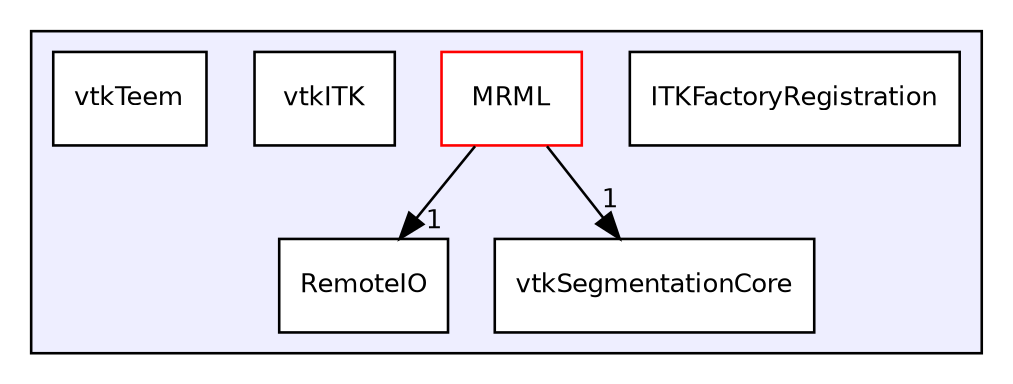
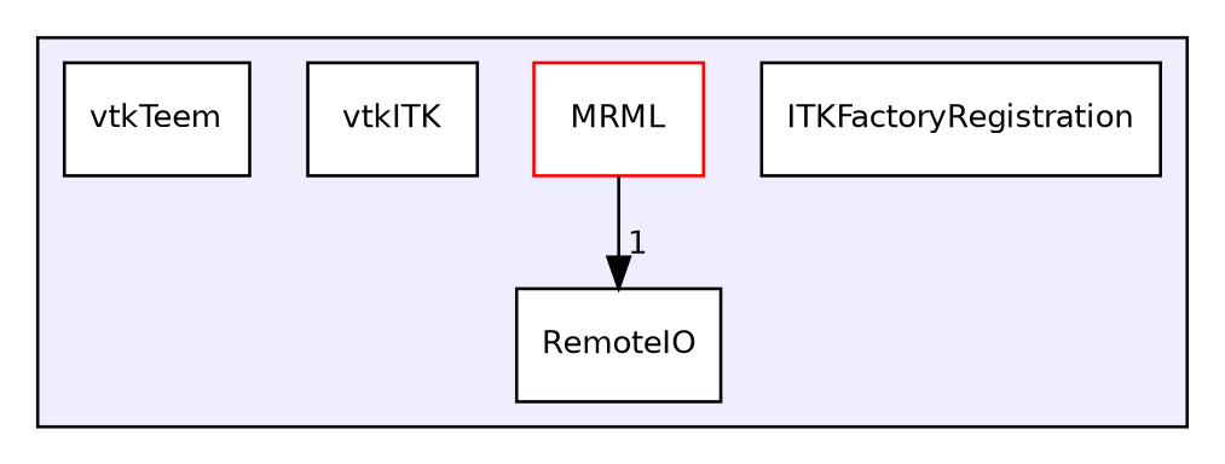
  digraph {
    compound=true
    node [color=black fillcolor=white fontname=Helvetica fontsize=10 shape=box style=filled]
    edge [headlabel=1 labeldistance=1.5 labelfontname=Helvetica labelfontsize=10]
    n1 [label=ITKFactoryRegistration]
    n2 [color=red label=MRML]
    n3 [label=RemoteIO]
    n4 [label=vtkITK]
-   n5 [label=vtkSegmentationCore]
    n6 [label=vtkTeem]
    subgraph cluster_1 {
      bgcolor="#eeeeff"
      pencolor=black
      n1
      n2
      n3
      n4
-     n5
      n6
    }
    n2 -> n3
-   n2 -> n5
  }
